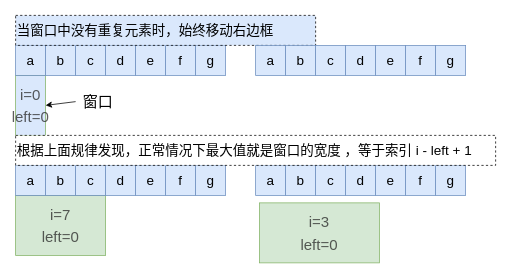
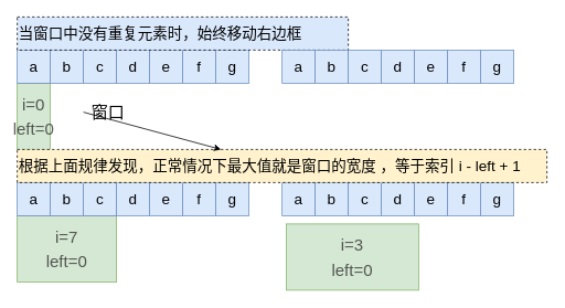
  <mxCell id="0" />
  <mxCell id="1" parent="0" />
- <mxCell id="2" value="&lt;pre style=&quot;border-width: 0px; border-style: solid; box-sizing: border-box; overflow-wrap: normal; font-family: menlo, monaco, consolas; margin-top: 0px; margin-bottom: 0px; overflow: auto; font-size: 20px; background: transparent; border-radius: 0px; line-height: 1.5; padding: 0px; word-spacing: normal; text-shadow: none; word-break: normal;&quot;&gt;&lt;code class=&quot;language-java&quot; style=&quot;border-width: 0px ; border-style: solid ; box-sizing: border-box ; overflow-wrap: break-word ; font-family: &amp;quot;menlo&amp;quot; , sans-serif ; font-size: 20px ; color: rgba(38 , 38 , 38 , 0.75) ; background-color: transparent ; border-radius: 0px ; line-height: 1.5rem ; margin: 0px ; padding: 0px ; text-shadow: none&quot;&gt;i=0&lt;br&gt;left=0&lt;/code&gt;&lt;/pre&gt;" style="rounded=0;whiteSpace=wrap;html=1;fontSize=20;fillColor=#dae8fc;strokeColor=#82b366;align=center;" parent="1" vertex="1"><mxGeometry x="20" y="100" width="40" height="80" as="geometry" /></mxCell>
+ <mxCell id="2" value="&lt;pre style=&quot;border-width: 0px; border-style: solid; box-sizing: border-box; overflow-wrap: normal; font-family: menlo, monaco, consolas; margin-top: 0px; margin-bottom: 0px; overflow: auto; font-size: 20px; background: transparent; border-radius: 0px; line-height: 1.5; padding: 0px; word-spacing: normal; text-shadow: none; word-break: normal;&quot;&gt;&lt;code class=&quot;language-java&quot; style=&quot;border-width: 0px ; border-style: solid ; box-sizing: border-box ; overflow-wrap: break-word ; font-family: &amp;quot;menlo&amp;quot; , sans-serif ; font-size: 20px ; color: rgba(38 , 38 , 38 , 0.75) ; background-color: transparent ; border-radius: 0px ; line-height: 1.5rem ; margin: 0px ; padding: 0px ; text-shadow: none&quot;&gt;i=0&lt;br&gt;left=0&lt;/code&gt;&lt;/pre&gt;" style="rounded=0;whiteSpace=wrap;html=1;fontSize=20;fillColor=#d5e8d4;strokeColor=#82b366;align=center;" parent="1" vertex="1"><mxGeometry x="20" y="100" width="40" height="80" as="geometry" /></mxCell>
  <mxCell id="3" value="a" style="rounded=0;whiteSpace=wrap;html=1;fontSize=18;fillColor=#dae8fc;strokeColor=#6c8ebf;" parent="1" vertex="1"><mxGeometry x="20" y="60" width="40" height="40" as="geometry" /></mxCell>
  <mxCell id="4" value="b" style="rounded=0;whiteSpace=wrap;html=1;fontSize=18;fillColor=#dae8fc;strokeColor=#6c8ebf;" parent="1" vertex="1"><mxGeometry x="60" y="60" width="40" height="40" as="geometry" /></mxCell>
  <mxCell id="5" value="c" style="rounded=0;whiteSpace=wrap;html=1;fontSize=18;fillColor=#dae8fc;strokeColor=#6c8ebf;" parent="1" vertex="1"><mxGeometry x="100" y="60" width="40" height="40" as="geometry" /></mxCell>
  <mxCell id="6" value="d" style="rounded=0;whiteSpace=wrap;html=1;fontSize=18;fillColor=#dae8fc;strokeColor=#6c8ebf;" parent="1" vertex="1"><mxGeometry x="140" y="60" width="40" height="40" as="geometry" /></mxCell>
  <mxCell id="7" value="e" style="rounded=0;whiteSpace=wrap;html=1;fontSize=18;fillColor=#dae8fc;strokeColor=#6c8ebf;" parent="1" vertex="1"><mxGeometry x="180" y="60" width="40" height="40" as="geometry" /></mxCell>
  <mxCell id="8" value="f" style="rounded=0;whiteSpace=wrap;html=1;fontSize=18;fillColor=#dae8fc;strokeColor=#6c8ebf;" parent="1" vertex="1"><mxGeometry x="220" y="60" width="40" height="40" as="geometry" /></mxCell>
  <mxCell id="9" value="g" style="rounded=0;whiteSpace=wrap;html=1;fontSize=18;fillColor=#dae8fc;strokeColor=#6c8ebf;" parent="1" vertex="1"><mxGeometry x="260" y="60" width="40" height="40" as="geometry" /></mxCell>
  <mxCell id="10" value="当窗口中没有重复元素时，始终移动右边框" style="rounded=0;whiteSpace=wrap;html=1;fontSize=18;dashed=1;align=left;fillColor=#dae8fc;" parent="1" vertex="1"><mxGeometry x="20" y="20" width="400" height="40" as="geometry" /></mxCell>
  <mxCell id="11" value="a" style="rounded=0;whiteSpace=wrap;html=1;fontSize=18;fillColor=#dae8fc;strokeColor=#6c8ebf;" parent="1" vertex="1"><mxGeometry x="340" y="60" width="40" height="40" as="geometry" /></mxCell>
  <mxCell id="12" value="b" style="rounded=0;whiteSpace=wrap;html=1;fontSize=18;fillColor=#dae8fc;strokeColor=#6c8ebf;" parent="1" vertex="1"><mxGeometry x="380" y="60" width="40" height="40" as="geometry" /></mxCell>
  <mxCell id="13" value="c" style="rounded=0;whiteSpace=wrap;html=1;fontSize=18;fillColor=#dae8fc;strokeColor=#6c8ebf;" parent="1" vertex="1"><mxGeometry x="420" y="60" width="40" height="40" as="geometry" /></mxCell>
  <mxCell id="14" value="d" style="rounded=0;whiteSpace=wrap;html=1;fontSize=18;fillColor=#dae8fc;strokeColor=#6c8ebf;" parent="1" vertex="1"><mxGeometry x="460" y="60" width="40" height="40" as="geometry" /></mxCell>
  <mxCell id="15" value="e" style="rounded=0;whiteSpace=wrap;html=1;fontSize=18;fillColor=#dae8fc;strokeColor=#6c8ebf;" parent="1" vertex="1"><mxGeometry x="500" y="60" width="40" height="40" as="geometry" /></mxCell>
  <mxCell id="16" value="f" style="rounded=0;whiteSpace=wrap;html=1;fontSize=18;fillColor=#dae8fc;strokeColor=#6c8ebf;" parent="1" vertex="1"><mxGeometry x="540" y="60" width="40" height="40" as="geometry" /></mxCell>
  <mxCell id="17" value="g" style="rounded=0;whiteSpace=wrap;html=1;fontSize=18;fillColor=#dae8fc;strokeColor=#6c8ebf;" parent="1" vertex="1"><mxGeometry x="580" y="60" width="40" height="40" as="geometry" /></mxCell>
  <mxCell id="18" value="&lt;pre style=&quot;border-width: 0px ; border-style: solid ; box-sizing: border-box ; overflow-wrap: normal ; font-family: &amp;#34;menlo&amp;#34; , &amp;#34;monaco&amp;#34; , &amp;#34;consolas&amp;#34; ; margin-top: 0px ; margin-bottom: 0px ; overflow: auto ; font-size: 20px ; background: transparent ; border-radius: 0px ; line-height: 1.5 ; padding: 0px ; word-spacing: normal ; text-shadow: none ; word-break: normal&quot;&gt;&lt;code class=&quot;language-java&quot; style=&quot;border-width: 0px ; border-style: solid ; box-sizing: border-box ; overflow-wrap: break-word ; font-family: &amp;#34;menlo&amp;#34; , sans-serif ; font-size: 20px ; color: rgba(38 , 38 , 38 , 0.75) ; background-color: transparent ; border-radius: 0px ; line-height: 1.5rem ; margin: 0px ; padding: 0px ; text-shadow: none&quot;&gt;i=7&lt;br&gt;left=0&lt;/code&gt;&lt;/pre&gt;" style="rounded=0;whiteSpace=wrap;html=1;fontSize=20;fillColor=#d5e8d4;strokeColor=#82b366;align=center;" parent="1" vertex="1"><mxGeometry x="20" y="260" width="120" height="80" as="geometry" /></mxCell>
  <mxCell id="19" value="a" style="rounded=0;whiteSpace=wrap;html=1;fontSize=18;fillColor=#dae8fc;strokeColor=#6c8ebf;" parent="1" vertex="1"><mxGeometry x="20" y="220" width="40" height="40" as="geometry" /></mxCell>
  <mxCell id="20" value="b" style="rounded=0;whiteSpace=wrap;html=1;fontSize=18;fillColor=#dae8fc;strokeColor=#6c8ebf;" parent="1" vertex="1"><mxGeometry x="60" y="220" width="40" height="40" as="geometry" /></mxCell>
  <mxCell id="21" value="c" style="rounded=0;whiteSpace=wrap;html=1;fontSize=18;fillColor=#dae8fc;strokeColor=#6c8ebf;" parent="1" vertex="1"><mxGeometry x="100" y="220" width="40" height="40" as="geometry" /></mxCell>
  <mxCell id="22" value="d" style="rounded=0;whiteSpace=wrap;html=1;fontSize=18;fillColor=#dae8fc;strokeColor=#6c8ebf;" parent="1" vertex="1"><mxGeometry x="140" y="220" width="40" height="40" as="geometry" /></mxCell>
  <mxCell id="23" value="e" style="rounded=0;whiteSpace=wrap;html=1;fontSize=18;fillColor=#dae8fc;strokeColor=#6c8ebf;" parent="1" vertex="1"><mxGeometry x="180" y="220" width="40" height="40" as="geometry" /></mxCell>
  <mxCell id="24" value="f" style="rounded=0;whiteSpace=wrap;html=1;fontSize=18;fillColor=#dae8fc;strokeColor=#6c8ebf;" parent="1" vertex="1"><mxGeometry x="220" y="220" width="40" height="40" as="geometry" /></mxCell>
  <mxCell id="25" value="g" style="rounded=0;whiteSpace=wrap;html=1;fontSize=18;fillColor=#dae8fc;strokeColor=#6c8ebf;" parent="1" vertex="1"><mxGeometry x="260" y="220" width="40" height="40" as="geometry" /></mxCell>
  <mxCell id="26" value="&lt;pre style=&quot;font-size: 20px ; word-spacing: normal ; background: transparent ; border-width: 0px ; border-style: solid ; box-sizing: border-box ; overflow-wrap: normal ; font-family: &amp;#34;menlo&amp;#34; , &amp;#34;monaco&amp;#34; , &amp;#34;consolas&amp;#34; ; margin-top: 0px ; margin-bottom: 0px ; overflow: auto ; border-radius: 0px ; line-height: 1.5 ; padding: 0px ; text-shadow: none ; word-break: normal&quot;&gt;&lt;code class=&quot;language-java&quot; style=&quot;border-width: 0px ; border-style: solid ; box-sizing: border-box ; overflow-wrap: break-word ; font-family: &amp;#34;menlo&amp;#34; , sans-serif ; color: rgba(38 , 38 , 38 , 0.75) ; background-color: transparent ; border-radius: 0px ; line-height: 1.5rem ; margin: 0px ; padding: 0px ; text-shadow: none&quot;&gt;i=3&lt;br&gt;left=0&lt;/code&gt;&lt;/pre&gt;" style="rounded=0;whiteSpace=wrap;html=1;fontSize=18;fillColor=#d5e8d4;strokeColor=#82b366;" parent="1" vertex="1"><mxGeometry x="345" y="270" width="160" height="80" as="geometry" /></mxCell>
  <mxCell id="27" value="a" style="rounded=0;whiteSpace=wrap;html=1;fontSize=18;fillColor=#dae8fc;strokeColor=#6c8ebf;" parent="1" vertex="1"><mxGeometry x="340" y="220" width="40" height="40" as="geometry" /></mxCell>
  <mxCell id="28" value="b" style="rounded=0;whiteSpace=wrap;html=1;fontSize=18;fillColor=#dae8fc;strokeColor=#6c8ebf;" parent="1" vertex="1"><mxGeometry x="380" y="220" width="40" height="40" as="geometry" /></mxCell>
  <mxCell id="29" value="c" style="rounded=0;whiteSpace=wrap;html=1;fontSize=18;fillColor=#dae8fc;strokeColor=#6c8ebf;" parent="1" vertex="1"><mxGeometry x="420" y="220" width="40" height="40" as="geometry" /></mxCell>
  <mxCell id="30" value="d" style="rounded=0;whiteSpace=wrap;html=1;fontSize=18;fillColor=#dae8fc;strokeColor=#6c8ebf;" parent="1" vertex="1"><mxGeometry x="460" y="220" width="40" height="40" as="geometry" /></mxCell>
  <mxCell id="31" value="e" style="rounded=0;whiteSpace=wrap;html=1;fontSize=18;fillColor=#dae8fc;strokeColor=#6c8ebf;" parent="1" vertex="1"><mxGeometry x="500" y="220" width="40" height="40" as="geometry" /></mxCell>
  <mxCell id="32" value="f" style="rounded=0;whiteSpace=wrap;html=1;fontSize=18;fillColor=#dae8fc;strokeColor=#6c8ebf;" parent="1" vertex="1"><mxGeometry x="540" y="220" width="40" height="40" as="geometry" /></mxCell>
  <mxCell id="33" value="g" style="rounded=0;whiteSpace=wrap;html=1;fontSize=18;fillColor=#dae8fc;strokeColor=#6c8ebf;" parent="1" vertex="1"><mxGeometry x="580" y="220" width="40" height="40" as="geometry" /></mxCell>
- <mxCell id="34" value="根据上面规律发现，正常情况下最大值就是窗口的宽度 ，等于索引 i - left + 1" style="rounded=0;whiteSpace=wrap;html=1;fontSize=18;dashed=1;align=left;" parent="1" vertex="1"><mxGeometry x="20" y="180" width="640" height="40" as="geometry" /></mxCell>
+ <mxCell id="34" value="根据上面规律发现，正常情况下最大值就是窗口的宽度 ，等于索引 i - left + 1" style="rounded=0;whiteSpace=wrap;html=1;fontSize=18;dashed=1;align=left;fillColor=#fff2cc;" parent="1" vertex="1"><mxGeometry x="20" y="180" width="640" height="40" as="geometry" /></mxCell>
  <mxCell id="35" value="窗口" style="text;html=1;strokeColor=none;fillColor=none;align=center;verticalAlign=middle;whiteSpace=wrap;rounded=0;fontSize=20;" parent="1" vertex="1"><mxGeometry x="100" y="120" width="60" height="30" as="geometry" /></mxCell>
- <mxCell id="36" value="" style="endArrow=classic;html=1;rounded=0;fontSize=20;exitX=0;exitY=0.5;exitDx=0;exitDy=0;entryX=1;entryY=0.5;entryDx=0;entryDy=0;" parent="1" source="35" target="2" edge="1"><mxGeometry width="50" height="50" relative="1" as="geometry"><mxPoint x="210" y="250" as="sourcePoint" /><mxPoint x="260" y="200" as="targetPoint" /></mxGeometry></mxCell>
+ <mxCell id="36" value="" style="endArrow=classic;html=1;rounded=0;fontSize=20;exitX=0;exitY=0.5;exitDx=0;exitDy=0;" parent="1" source="35" target="34" edge="1"><mxGeometry width="50" height="50" relative="1" as="geometry"><mxPoint x="210" y="250" as="sourcePoint" /><mxPoint x="260" y="200" as="targetPoint" /></mxGeometry></mxCell>
